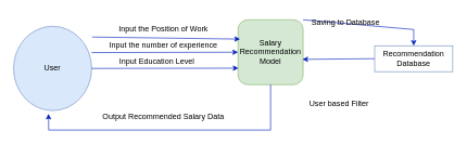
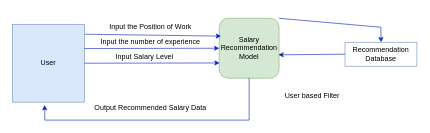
  <mxCell id="0" />
  <mxCell id="1" parent="0" />
- <mxCell id="2" value="User" style="ellipse;whiteSpace=wrap;html=1;fillColor=#dae8fc;strokeColor=#6c8ebf;" vertex="1" parent="1"><mxGeometry x="20" y="40" width="120" height="130" as="geometry" /></mxCell>
+ <mxCell id="2" value="User" style="rounded=0;whiteSpace=wrap;html=1;fillColor=#dae8fc;strokeColor=#6c8ebf;" vertex="1" parent="1"><mxGeometry x="20" y="40" width="120" height="130" as="geometry" /></mxCell>
  <mxCell id="3" value="Salary Recommendation Model" style="whiteSpace=wrap;html=1;aspect=fixed;fillColor=#d5e8d4;strokeColor=#82b366;rounded=1;" vertex="1" parent="1"><mxGeometry x="365" y="30" width="100" height="100" as="geometry" /></mxCell>
  <mxCell id="4" value="Input the Position of Work" style="text;html=1;align=center;verticalAlign=middle;resizable=0;points=[];autosize=1;strokeColor=none;fillColor=none;" vertex="1" parent="1"><mxGeometry x="170" y="30" width="160" height="30" as="geometry" /></mxCell>
  <mxCell id="5" value="" style="endArrow=classic;html=1;rounded=0;exitX=1.007;exitY=0.128;exitDx=0;exitDy=0;exitPerimeter=0;entryX=0.03;entryY=0.298;entryDx=0;entryDy=0;entryPerimeter=0;fillColor=#0050ef;strokeColor=#001DBC;" edge="1" parent="1" source="2" target="3"><mxGeometry width="50" height="50" relative="1" as="geometry"><mxPoint x="340" y="190" as="sourcePoint" /><mxPoint x="390" y="140" as="targetPoint" /></mxGeometry></mxCell>
  <mxCell id="6" value="" style="endArrow=classic;html=1;rounded=0;exitX=1;exitY=0.312;exitDx=0;exitDy=0;exitPerimeter=0;entryX=0;entryY=0.5;entryDx=0;entryDy=0;fillColor=#0050ef;strokeColor=#001DBC;" edge="1" parent="1" source="2" target="3"><mxGeometry width="50" height="50" relative="1" as="geometry"><mxPoint x="340" y="190" as="sourcePoint" /><mxPoint x="390" y="140" as="targetPoint" /></mxGeometry></mxCell>
  <mxCell id="7" value="Input the number of experience" style="text;html=1;align=center;verticalAlign=middle;resizable=0;points=[];autosize=1;strokeColor=none;fillColor=none;" vertex="1" parent="1"><mxGeometry x="155" y="55" width="190" height="30" as="geometry" /></mxCell>
  <mxCell id="8" value="" style="endArrow=classic;html=1;rounded=0;exitX=1;exitY=0.5;exitDx=0;exitDy=0;entryX=0.006;entryY=0.746;entryDx=0;entryDy=0;entryPerimeter=0;fillColor=#0050ef;strokeColor=#001DBC;" edge="1" parent="1" source="2" target="3"><mxGeometry width="50" height="50" relative="1" as="geometry"><mxPoint x="340" y="190" as="sourcePoint" /><mxPoint x="390" y="140" as="targetPoint" /></mxGeometry></mxCell>
- <mxCell id="9" value="Input Education Level" style="text;html=1;align=center;verticalAlign=middle;resizable=0;points=[];autosize=1;strokeColor=none;fillColor=none;" vertex="1" parent="1"><mxGeometry x="170" y="80" width="140" height="30" as="geometry" /></mxCell>
+ <mxCell id="9" value="Input Salary Level" style="text;html=1;align=center;verticalAlign=middle;resizable=0;points=[];autosize=1;strokeColor=none;fillColor=none;" vertex="1" parent="1"><mxGeometry x="170" y="80" width="140" height="30" as="geometry" /></mxCell>
  <mxCell id="10" value="Recommendation Database" style="rounded=0;whiteSpace=wrap;html=1;fillColor=#ffffff;strokeColor=#6c8ebf;" vertex="1" parent="1"><mxGeometry x="575" y="70" width="120" height="40" as="geometry" /></mxCell>
  <mxCell id="11" value="" style="endArrow=classic;html=1;rounded=0;entryX=0.5;entryY=0;entryDx=0;entryDy=0;exitX=1;exitY=0;exitDx=0;exitDy=0;fillColor=#0050ef;strokeColor=#001DBC;" edge="1" parent="1" source="3" target="10"><mxGeometry width="50" height="50" relative="1" as="geometry"><mxPoint x="340" y="180" as="sourcePoint" /><mxPoint x="390" y="130" as="targetPoint" /><Array as="points"><mxPoint x="635" y="45" /></Array></mxGeometry></mxCell>
  <mxCell id="12" value="" style="endArrow=classic;html=1;rounded=0;exitX=0.5;exitY=1;exitDx=0;exitDy=0;entryX=0.447;entryY=1.038;entryDx=0;entryDy=0;entryPerimeter=0;fillColor=#0050ef;strokeColor=#001DBC;" edge="1" parent="1" source="3" target="2"><mxGeometry width="50" height="50" relative="1" as="geometry"><mxPoint x="340" y="180" as="sourcePoint" /><mxPoint x="390" y="130" as="targetPoint" /><Array as="points"><mxPoint x="415" y="200" /><mxPoint x="74" y="200" /></Array></mxGeometry></mxCell>
  <mxCell id="13" value="Output Recommended Salary Data" style="text;html=1;align=center;verticalAlign=middle;resizable=0;points=[];autosize=1;strokeColor=none;fillColor=none;" vertex="1" parent="1"><mxGeometry x="145" y="165" width="210" height="30" as="geometry" /></mxCell>
  <mxCell id="14" value="" style="endArrow=classic;html=1;rounded=0;exitX=0;exitY=0.5;exitDx=0;exitDy=0;entryX=0.99;entryY=0.61;entryDx=0;entryDy=0;entryPerimeter=0;fillColor=#0050ef;strokeColor=#001DBC;" edge="1" parent="1" source="10" target="3"><mxGeometry width="50" height="50" relative="1" as="geometry"><mxPoint x="340" y="180" as="sourcePoint" /><mxPoint x="390" y="130" as="targetPoint" /></mxGeometry></mxCell>
  <mxCell id="15" value="User based Filter" style="text;html=1;align=center;verticalAlign=middle;resizable=0;points=[];autosize=1;strokeColor=none;fillColor=none;" vertex="1" parent="1"><mxGeometry x="465" y="145" width="110" height="30" as="geometry" /></mxCell>
- <mxCell id="16" value="Saving to Database" style="text;html=1;align=center;verticalAlign=middle;resizable=0;points=[];autosize=1;strokeColor=none;fillColor=none;" vertex="1" parent="1"><mxGeometry x="465" y="20" width="130" height="30" as="geometry" /></mxCell>
